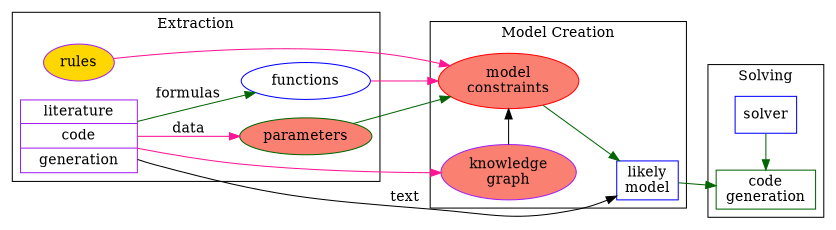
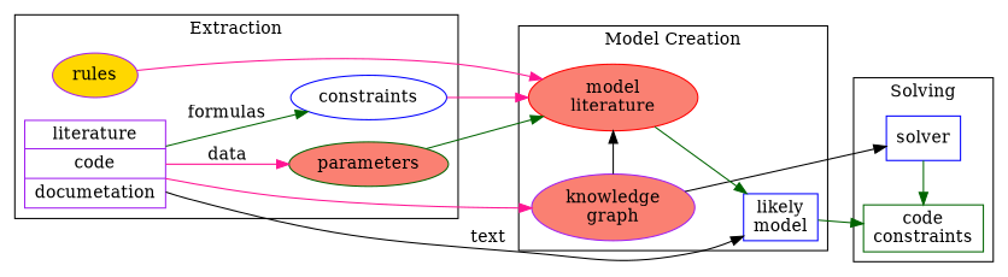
  digraph {
    rankdir=LR
    node [color=purple fillcolor=white shape=ellipse style=filled]
    edge [color=darkgreen]
-   n1 [label="literature|code|generation" shape=record]
+   n1 [label="literature|code|documetation" shape=record]
    n2 [fillcolor=gold label=rules]
    n3 [color=darkgreen fillcolor=salmon label=parameters]
-   n4 [color=blue label=functions]
+   n4 [color=blue label=constraints]
    n5 [fillcolor=salmon label="knowledge\ngraph"]
-   n6 [color=red fillcolor=salmon label="model\nconstraints"]
+   n6 [color=red fillcolor=salmon label="model\nliterature"]
    n7 [color=blue label="likely\nmodel" shape=box]
    n8 [color=blue label=solver shape=box]
-   n9 [color=darkgreen label="code\ngeneration" shape=box]
+   n9 [color=darkgreen label="code\nconstraints" shape=box]
    subgraph cluster_1 {
      label=Extraction
      n1
      n2
      n3
      n4
    }
    subgraph cluster_2 {
      constraint=false
      label="Model Creation"
      n7
      subgraph sub_3 {
        constraint=false
        label="Model Creation"
        rank=same
        n5
        n6
      }
    }
    subgraph cluster_4 {
      label=Solving
      subgraph sub_5 {
        label=Solving
        rank=same
        n8
        n9
      }
    }
    n1 -> n3 [color=deeppink label=data]
    n1 -> n4 [label=formulas]
    n1 -> n5 [color=deeppink]
    n1 -> n7 [color=black label=text]
    n2 -> n6 [color=deeppink]
    n3 -> n6
    n4 -> n6 [color=deeppink]
    n5 -> n6 [color=black]
+   n5 -> n8 [color=black]
    n6 -> n7
    n7 -> n9
    n8 -> n9
  }
